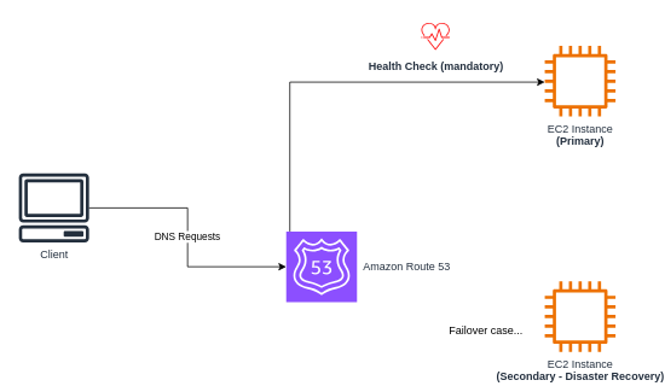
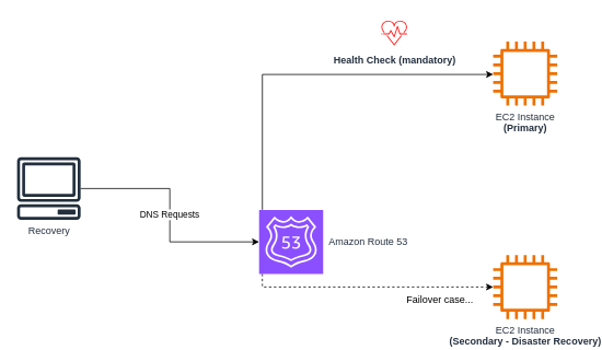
  <mxCell id="0" />
  <mxCell id="1" parent="0" />
- <mxCell id="2" value="Client&lt;br&gt;" style="sketch=0;outlineConnect=0;fontColor=#232F3E;gradientColor=none;fillColor=#232F3D;strokeColor=none;dashed=0;verticalLabelPosition=bottom;verticalAlign=top;align=center;html=1;fontSize=12;fontStyle=0;aspect=fixed;pointerEvents=1;shape=mxgraph.aws4.client;" parent="1" vertex="1"><mxGeometry x="20" y="191" width="78" height="76" as="geometry" /></mxCell>
+ <mxCell id="2" value="Recovery&lt;br&gt;" style="sketch=0;outlineConnect=0;fontColor=#232F3E;gradientColor=none;fillColor=#232F3D;strokeColor=none;dashed=0;verticalLabelPosition=bottom;verticalAlign=top;align=center;html=1;fontSize=12;fontStyle=0;aspect=fixed;pointerEvents=1;shape=mxgraph.aws4.client;" parent="1" vertex="1"><mxGeometry x="20" y="191" width="78" height="76" as="geometry" /></mxCell>
  <mxCell id="3" style="edgeStyle=orthogonalEdgeStyle;rounded=0;orthogonalLoop=1;jettySize=auto;html=1;" parent="1" source="5" target="6" edge="1"><mxGeometry relative="1" as="geometry"><Array as="points"><mxPoint x="319" y="90" /></Array></mxGeometry></mxCell>
+ <mxCell id="4" style="edgeStyle=orthogonalEdgeStyle;rounded=0;orthogonalLoop=1;jettySize=auto;html=1;dashed=1;" parent="1" source="5" target="9" edge="1"><mxGeometry relative="1" as="geometry"><Array as="points"><mxPoint x="319" y="349" /></Array></mxGeometry></mxCell>
  <mxCell id="5" value="Amazon Route 53" style="sketch=0;points=[[0,0,0],[0.25,0,0],[0.5,0,0],[0.75,0,0],[1,0,0],[0,1,0],[0.25,1,0],[0.5,1,0],[0.75,1,0],[1,1,0],[0,0.25,0],[0,0.5,0],[0,0.75,0],[1,0.25,0],[1,0.5,0],[1,0.75,0]];outlineConnect=0;fontColor=#232F3E;fillColor=#8C4FFF;strokeColor=#ffffff;dashed=0;verticalLabelPosition=middle;verticalAlign=middle;align=left;html=1;fontSize=12;fontStyle=0;aspect=fixed;shape=mxgraph.aws4.resourceIcon;resIcon=mxgraph.aws4.route_53;labelPosition=right;spacingLeft=5;" parent="1" vertex="1"><mxGeometry x="315" y="255" width="78" height="78" as="geometry" /></mxCell>
  <mxCell id="6" value="EC2 Instance&lt;div&gt;&lt;b&gt;(Primary)&lt;/b&gt;&lt;/div&gt;" style="sketch=0;outlineConnect=0;fontColor=#232F3E;gradientColor=none;fillColor=#ED7100;strokeColor=none;dashed=0;verticalLabelPosition=bottom;verticalAlign=top;align=center;html=1;fontSize=12;fontStyle=0;aspect=fixed;pointerEvents=1;shape=mxgraph.aws4.instance2;" parent="1" vertex="1"><mxGeometry x="600" y="50" width="78" height="78" as="geometry" /></mxCell>
  <mxCell id="7" value="Health Check (mandatory)" style="sketch=0;points=[[0,0,0],[0.25,0,0],[0.5,0,0],[0.75,0,0],[1,0,0],[0,1,0],[0.25,1,0],[0.5,1,0],[0.75,1,0],[1,1,0],[0,0.25,0],[0,0.5,0],[0,0.75,0],[1,0.25,0],[1,0.5,0],[1,0.75,0]];points=[[0,0,0],[0.25,0,0],[0.5,0,0],[0.75,0,0],[1,0,0],[0,1,0],[0.25,1,0],[0.5,1,0],[0.75,1,0],[1,1,0],[0,0.25,0],[0,0.5,0],[0,0.75,0],[1,0.25,0],[1,0.5,0],[1,0.75,0]];outlineConnect=0;fontColor=#232F3E;fillColor=none;strokeColor=#FF1616;dashed=0;verticalLabelPosition=bottom;verticalAlign=top;align=center;html=1;fontSize=12;fontStyle=1;aspect=fixed;shape=mxgraph.aws4.resourceIcon;resIcon=mxgraph.aws4.personal_health_dashboard;" parent="1" vertex="1"><mxGeometry x="460" y="20" width="39" height="39" as="geometry" /></mxCell>
  <mxCell id="8" value="&amp;nbsp;DNS Requests&amp;nbsp;" style="edgeStyle=orthogonalEdgeStyle;rounded=0;orthogonalLoop=1;jettySize=auto;html=1;entryX=0;entryY=0.5;entryDx=0;entryDy=0;entryPerimeter=0;" parent="1" source="2" target="5" edge="1"><mxGeometry relative="1" as="geometry" /></mxCell>
  <mxCell id="9" value="EC2 Instance&lt;br&gt;&lt;b&gt;(Secondary - Disaster Recovery)&lt;/b&gt;" style="sketch=0;outlineConnect=0;fontColor=#232F3E;gradientColor=none;fillColor=#ED7100;strokeColor=none;dashed=0;verticalLabelPosition=bottom;verticalAlign=top;align=center;html=1;fontSize=12;fontStyle=0;aspect=fixed;pointerEvents=1;shape=mxgraph.aws4.instance2;" parent="1" vertex="1"><mxGeometry x="600" y="310" width="78" height="78" as="geometry" /></mxCell>
  <mxCell id="10" value="Failover case..." style="text;html=1;align=center;verticalAlign=middle;resizable=0;points=[];autosize=1;strokeColor=none;fillColor=none;" parent="1" vertex="1"><mxGeometry x="485" y="350" width="100" height="30" as="geometry" /></mxCell>
